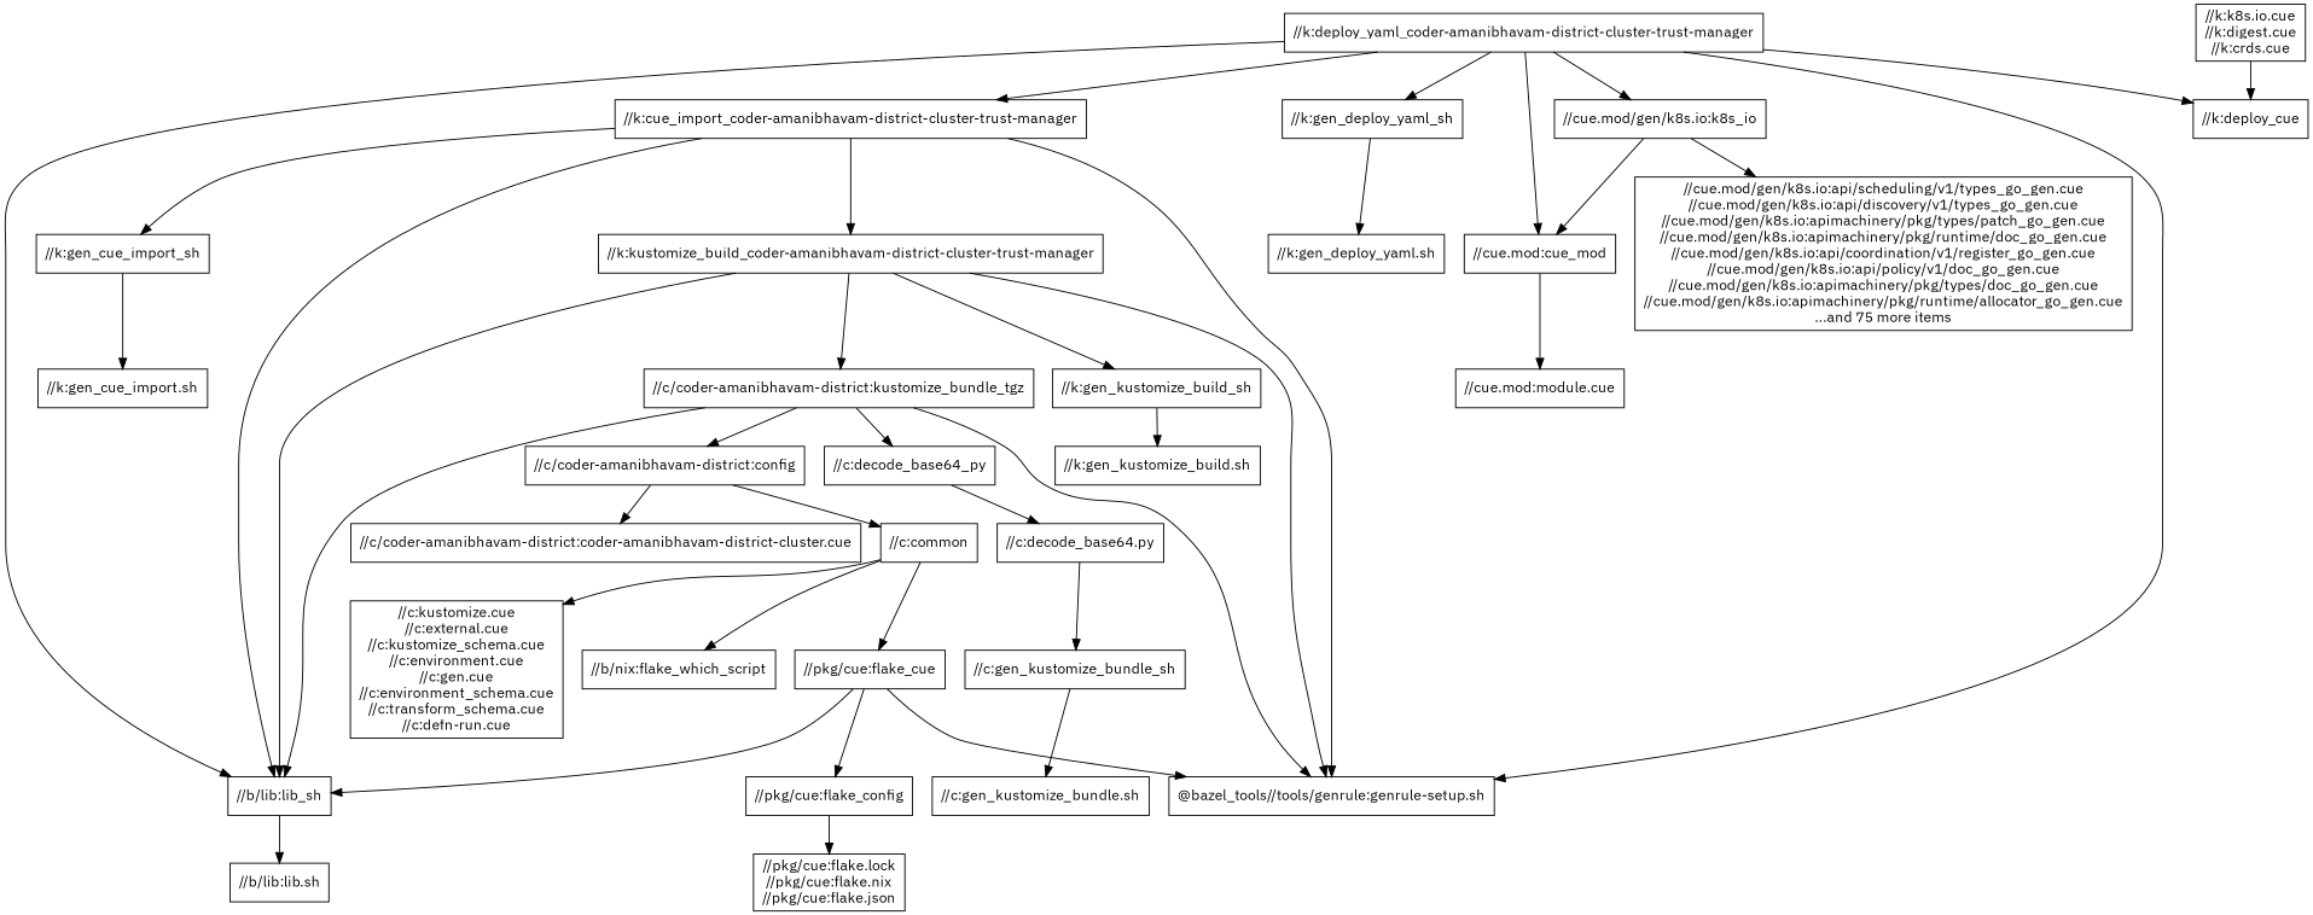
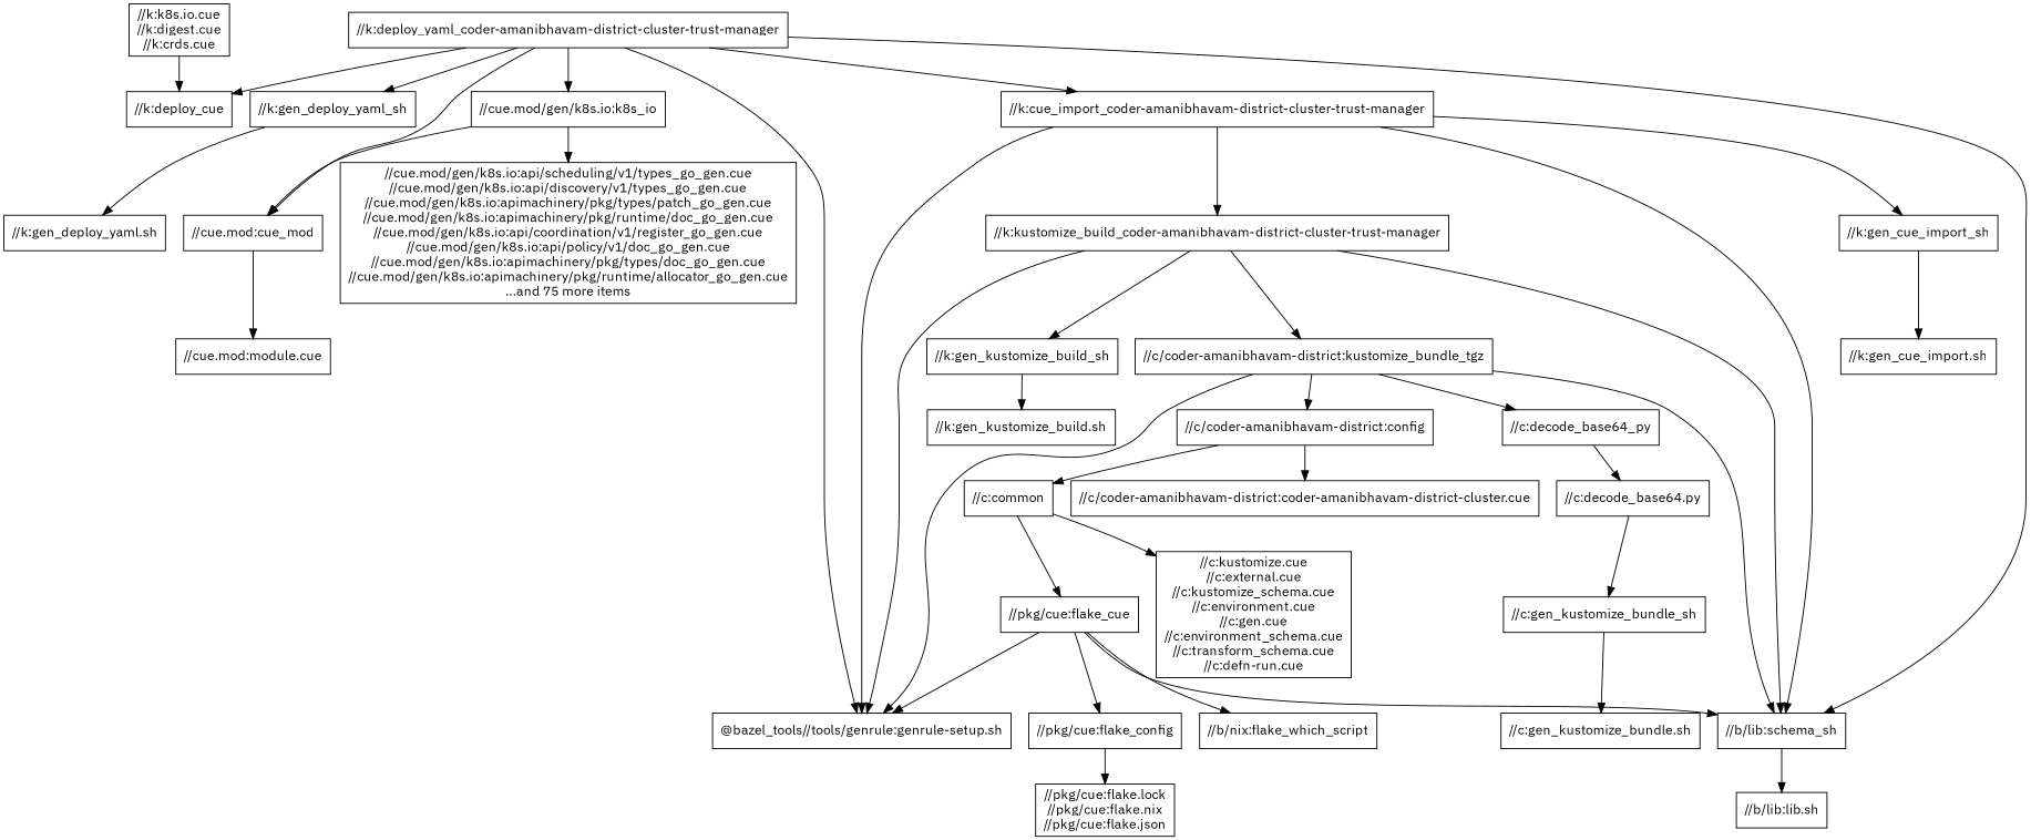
  digraph {
    fontname="IBM Plex Sans"
    node [fontname="IBM Plex Sans" shape=box]
    edge [fontname="IBM Plex Sans"]
    "//k:deploy_yaml_coder-amanibhavam-district-cluster-trust-manager"
    "//k:cue_import_coder-amanibhavam-district-cluster-trust-manager"
    "//k:deploy_cue"
    "//k:gen_deploy_yaml_sh"
    "//cue.mod:cue_mod"
    "//cue.mod/gen/k8s.io:k8s_io"
-   "//b/lib:lib_sh"
+   "//b/lib:lib_sh" [label="//b/lib:schema_sh"]
    "@bazel_tools//tools/genrule:genrule-setup.sh"
    "//k:kustomize_build_coder-amanibhavam-district-cluster-trust-manager"
    "//k:gen_cue_import_sh"
    "//k:gen_deploy_yaml.sh"
    "//cue.mod:module.cue"
    "//cue.mod/gen/k8s.io:api/scheduling/v1/types_go_gen.cue\n//cue.mod/gen/k8s.io:api/discovery/v1/types_go_gen.cue\n//cue.mod/gen/k8s.io:apimachinery/pkg/types/patch_go_gen.cue\n//cue.mod/gen/k8s.io:apimachinery/pkg/runtime/doc_go_gen.cue\n//cue.mod/gen/k8s.io:api/coordination/v1/register_go_gen.cue\n//cue.mod/gen/k8s.io:api/policy/v1/doc_go_gen.cue\n//cue.mod/gen/k8s.io:apimachinery/pkg/types/doc_go_gen.cue\n//cue.mod/gen/k8s.io:apimachinery/pkg/runtime/allocator_go_gen.cue\n...and 75 more items"
    "//b/lib:lib.sh"
    "//k:gen_kustomize_build_sh"
    "//c/coder-amanibhavam-district:kustomize_bundle_tgz"
    "//k:gen_cue_import.sh"
    "//k:k8s.io.cue\n//k:digest.cue\n//k:crds.cue"
    "//k:gen_kustomize_build.sh"
    "//c/coder-amanibhavam-district:config"
    "//c:decode_base64_py"
    "//c/coder-amanibhavam-district:coder-amanibhavam-district-cluster.cue"
    "//c:common"
    "//c:gen_kustomize_bundle_sh"
    "//c:gen_kustomize_bundle.sh"
    "//c:decode_base64.py"
    "//pkg/cue:flake_cue"
    "//pkg/cue:flake_config"
    "//b/nix:flake_which_script"
    "//c:kustomize.cue\n//c:external.cue\n//c:kustomize_schema.cue\n//c:environment.cue\n//c:gen.cue\n//c:environment_schema.cue\n//c:transform_schema.cue\n//c:defn-run.cue"
    "//pkg/cue:flake.lock\n//pkg/cue:flake.nix\n//pkg/cue:flake.json"
    "//k:deploy_yaml_coder-amanibhavam-district-cluster-trust-manager" -> "//k:cue_import_coder-amanibhavam-district-cluster-trust-manager"
    "//k:deploy_yaml_coder-amanibhavam-district-cluster-trust-manager" -> "//k:deploy_cue"
    "//k:deploy_yaml_coder-amanibhavam-district-cluster-trust-manager" -> "//k:gen_deploy_yaml_sh"
    "//k:deploy_yaml_coder-amanibhavam-district-cluster-trust-manager" -> "//cue.mod:cue_mod"
    "//k:deploy_yaml_coder-amanibhavam-district-cluster-trust-manager" -> "//cue.mod/gen/k8s.io:k8s_io"
    "//k:deploy_yaml_coder-amanibhavam-district-cluster-trust-manager" -> "//b/lib:lib_sh"
    "//k:deploy_yaml_coder-amanibhavam-district-cluster-trust-manager" -> "@bazel_tools//tools/genrule:genrule-setup.sh"
    "//k:cue_import_coder-amanibhavam-district-cluster-trust-manager" -> "//b/lib:lib_sh"
    "//k:cue_import_coder-amanibhavam-district-cluster-trust-manager" -> "@bazel_tools//tools/genrule:genrule-setup.sh"
    "//k:cue_import_coder-amanibhavam-district-cluster-trust-manager" -> "//k:kustomize_build_coder-amanibhavam-district-cluster-trust-manager"
    "//k:cue_import_coder-amanibhavam-district-cluster-trust-manager" -> "//k:gen_cue_import_sh"
    "//k:gen_deploy_yaml_sh" -> "//k:gen_deploy_yaml.sh"
    "//cue.mod:cue_mod" -> "//cue.mod:module.cue"
    "//cue.mod/gen/k8s.io:k8s_io" -> "//cue.mod:cue_mod"
    "//cue.mod/gen/k8s.io:k8s_io" -> "//cue.mod/gen/k8s.io:api/scheduling/v1/types_go_gen.cue\n//cue.mod/gen/k8s.io:api/discovery/v1/types_go_gen.cue\n//cue.mod/gen/k8s.io:apimachinery/pkg/types/patch_go_gen.cue\n//cue.mod/gen/k8s.io:apimachinery/pkg/runtime/doc_go_gen.cue\n//cue.mod/gen/k8s.io:api/coordination/v1/register_go_gen.cue\n//cue.mod/gen/k8s.io:api/policy/v1/doc_go_gen.cue\n//cue.mod/gen/k8s.io:apimachinery/pkg/types/doc_go_gen.cue\n//cue.mod/gen/k8s.io:apimachinery/pkg/runtime/allocator_go_gen.cue\n...and 75 more items"
    "//b/lib:lib_sh" -> "//b/lib:lib.sh"
    "//k:kustomize_build_coder-amanibhavam-district-cluster-trust-manager" -> "//b/lib:lib_sh"
    "//k:kustomize_build_coder-amanibhavam-district-cluster-trust-manager" -> "@bazel_tools//tools/genrule:genrule-setup.sh"
    "//k:kustomize_build_coder-amanibhavam-district-cluster-trust-manager" -> "//k:gen_kustomize_build_sh"
    "//k:kustomize_build_coder-amanibhavam-district-cluster-trust-manager" -> "//c/coder-amanibhavam-district:kustomize_bundle_tgz"
    "//k:gen_cue_import_sh" -> "//k:gen_cue_import.sh"
    "//k:gen_kustomize_build_sh" -> "//k:gen_kustomize_build.sh"
    "//c/coder-amanibhavam-district:kustomize_bundle_tgz" -> "//b/lib:lib_sh"
    "//c/coder-amanibhavam-district:kustomize_bundle_tgz" -> "@bazel_tools//tools/genrule:genrule-setup.sh"
    "//c/coder-amanibhavam-district:kustomize_bundle_tgz" -> "//c/coder-amanibhavam-district:config"
    "//c/coder-amanibhavam-district:kustomize_bundle_tgz" -> "//c:decode_base64_py"
    "//k:k8s.io.cue\n//k:digest.cue\n//k:crds.cue" -> "//k:deploy_cue"
    "//c/coder-amanibhavam-district:config" -> "//c/coder-amanibhavam-district:coder-amanibhavam-district-cluster.cue"
    "//c/coder-amanibhavam-district:config" -> "//c:common"
    "//c:decode_base64_py" -> "//c:decode_base64.py"
    "//c:common" -> "//pkg/cue:flake_cue"
    "//c:common" -> "//c:kustomize.cue\n//c:external.cue\n//c:kustomize_schema.cue\n//c:environment.cue\n//c:gen.cue\n//c:environment_schema.cue\n//c:transform_schema.cue\n//c:defn-run.cue"
    "//c:gen_kustomize_bundle_sh" -> "//c:gen_kustomize_bundle.sh"
    "//c:decode_base64.py" -> "//c:gen_kustomize_bundle_sh"
    "//pkg/cue:flake_cue" -> "//b/lib:lib_sh"
    "//pkg/cue:flake_cue" -> "@bazel_tools//tools/genrule:genrule-setup.sh"
    "//pkg/cue:flake_cue" -> "//pkg/cue:flake_config"
-   "//c:common" -> "//b/nix:flake_which_script"
+   "//pkg/cue:flake_cue" -> "//b/nix:flake_which_script"
    "//pkg/cue:flake_config" -> "//pkg/cue:flake.lock\n//pkg/cue:flake.nix\n//pkg/cue:flake.json"
  }
